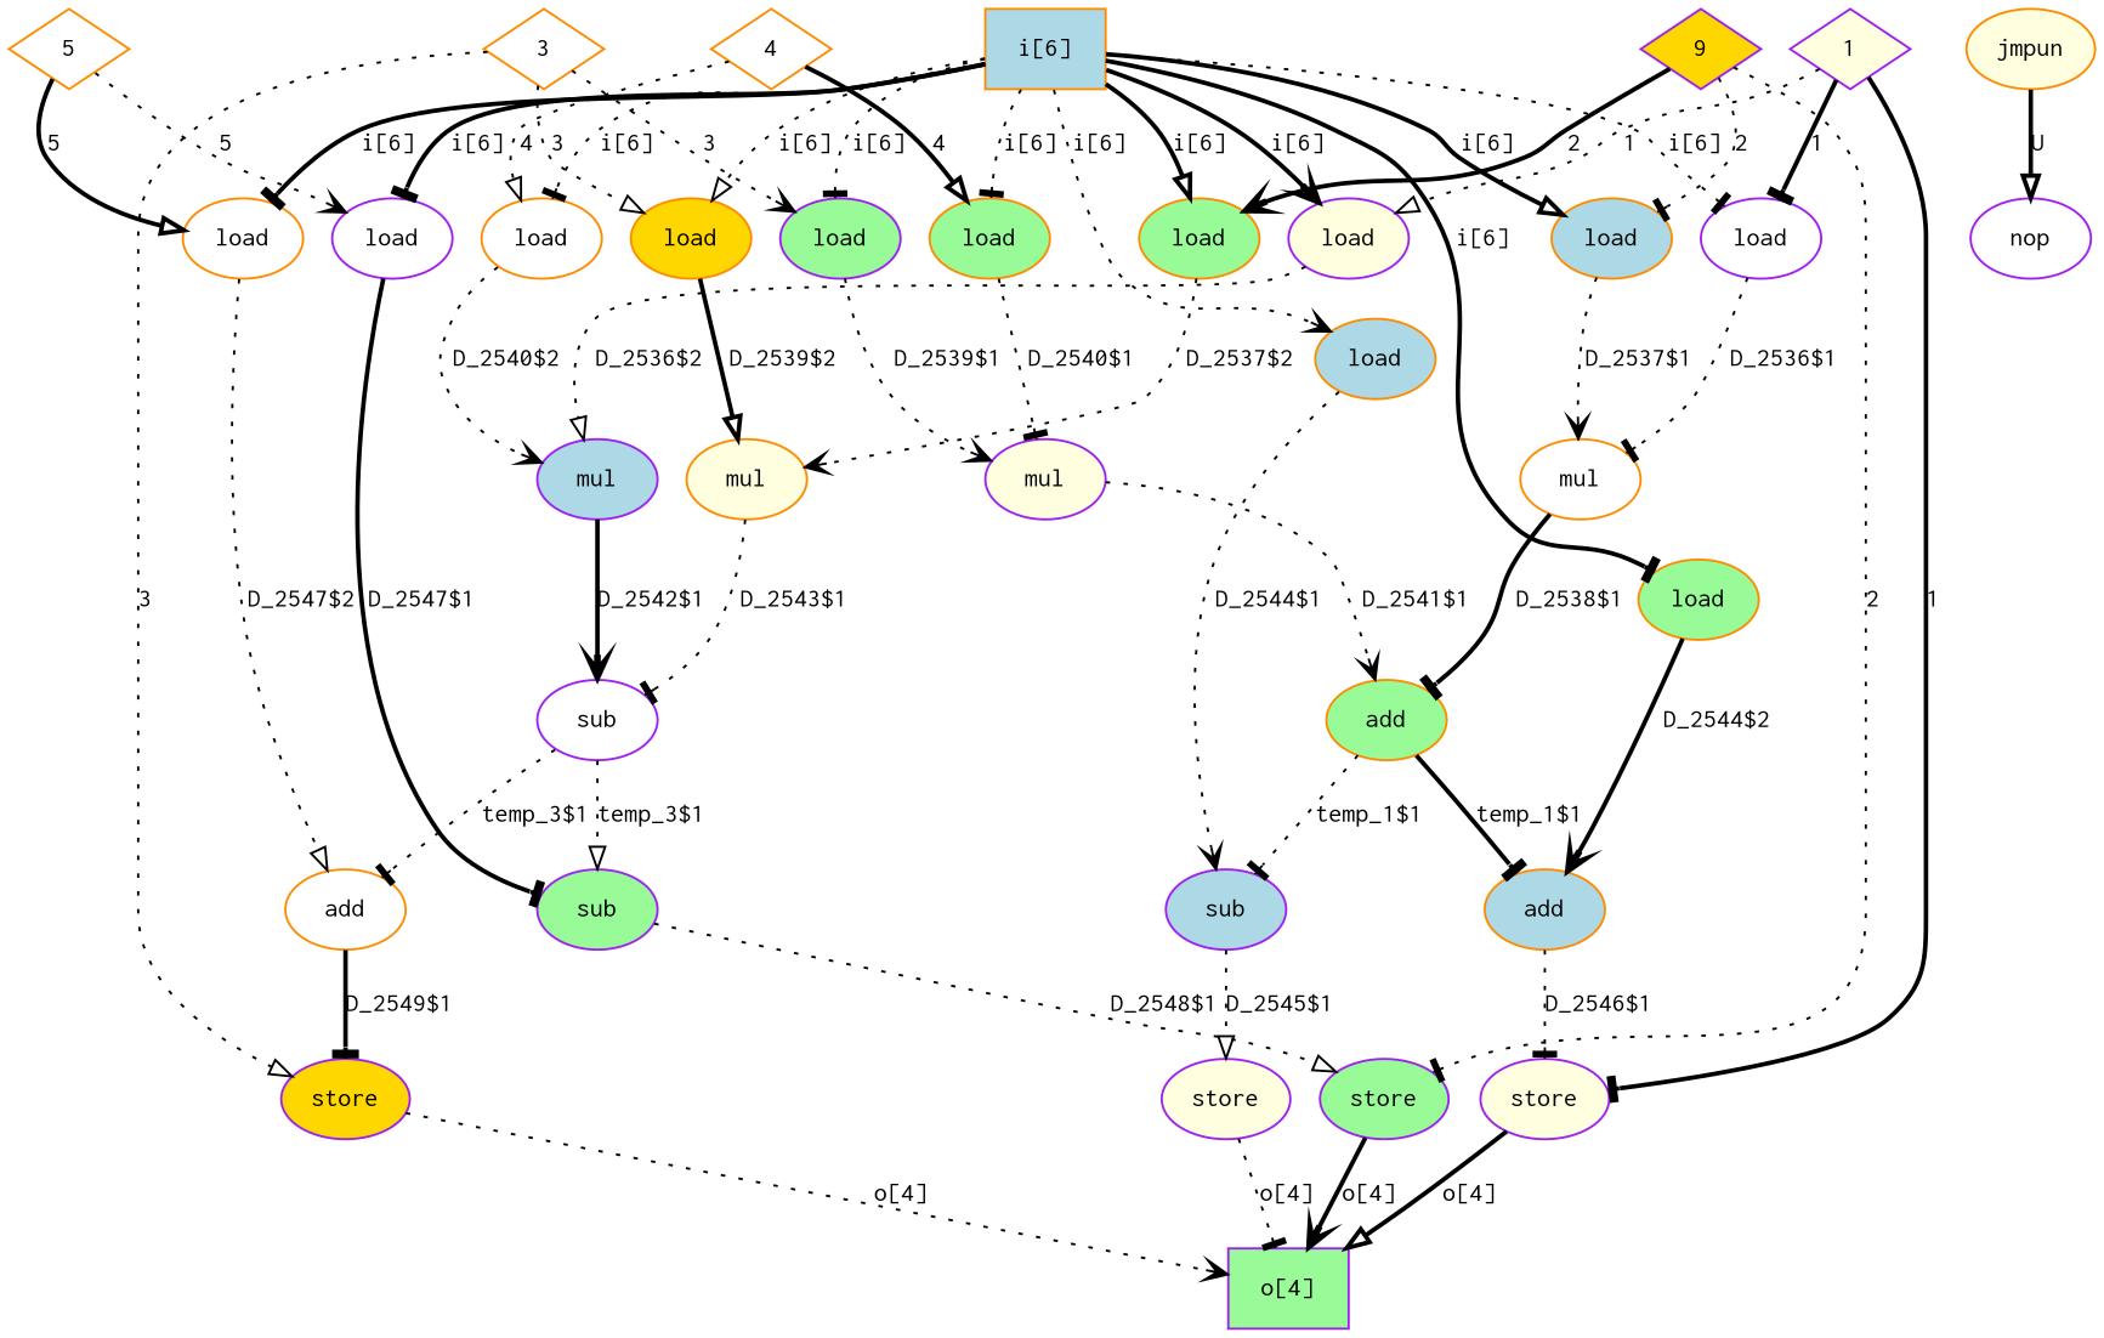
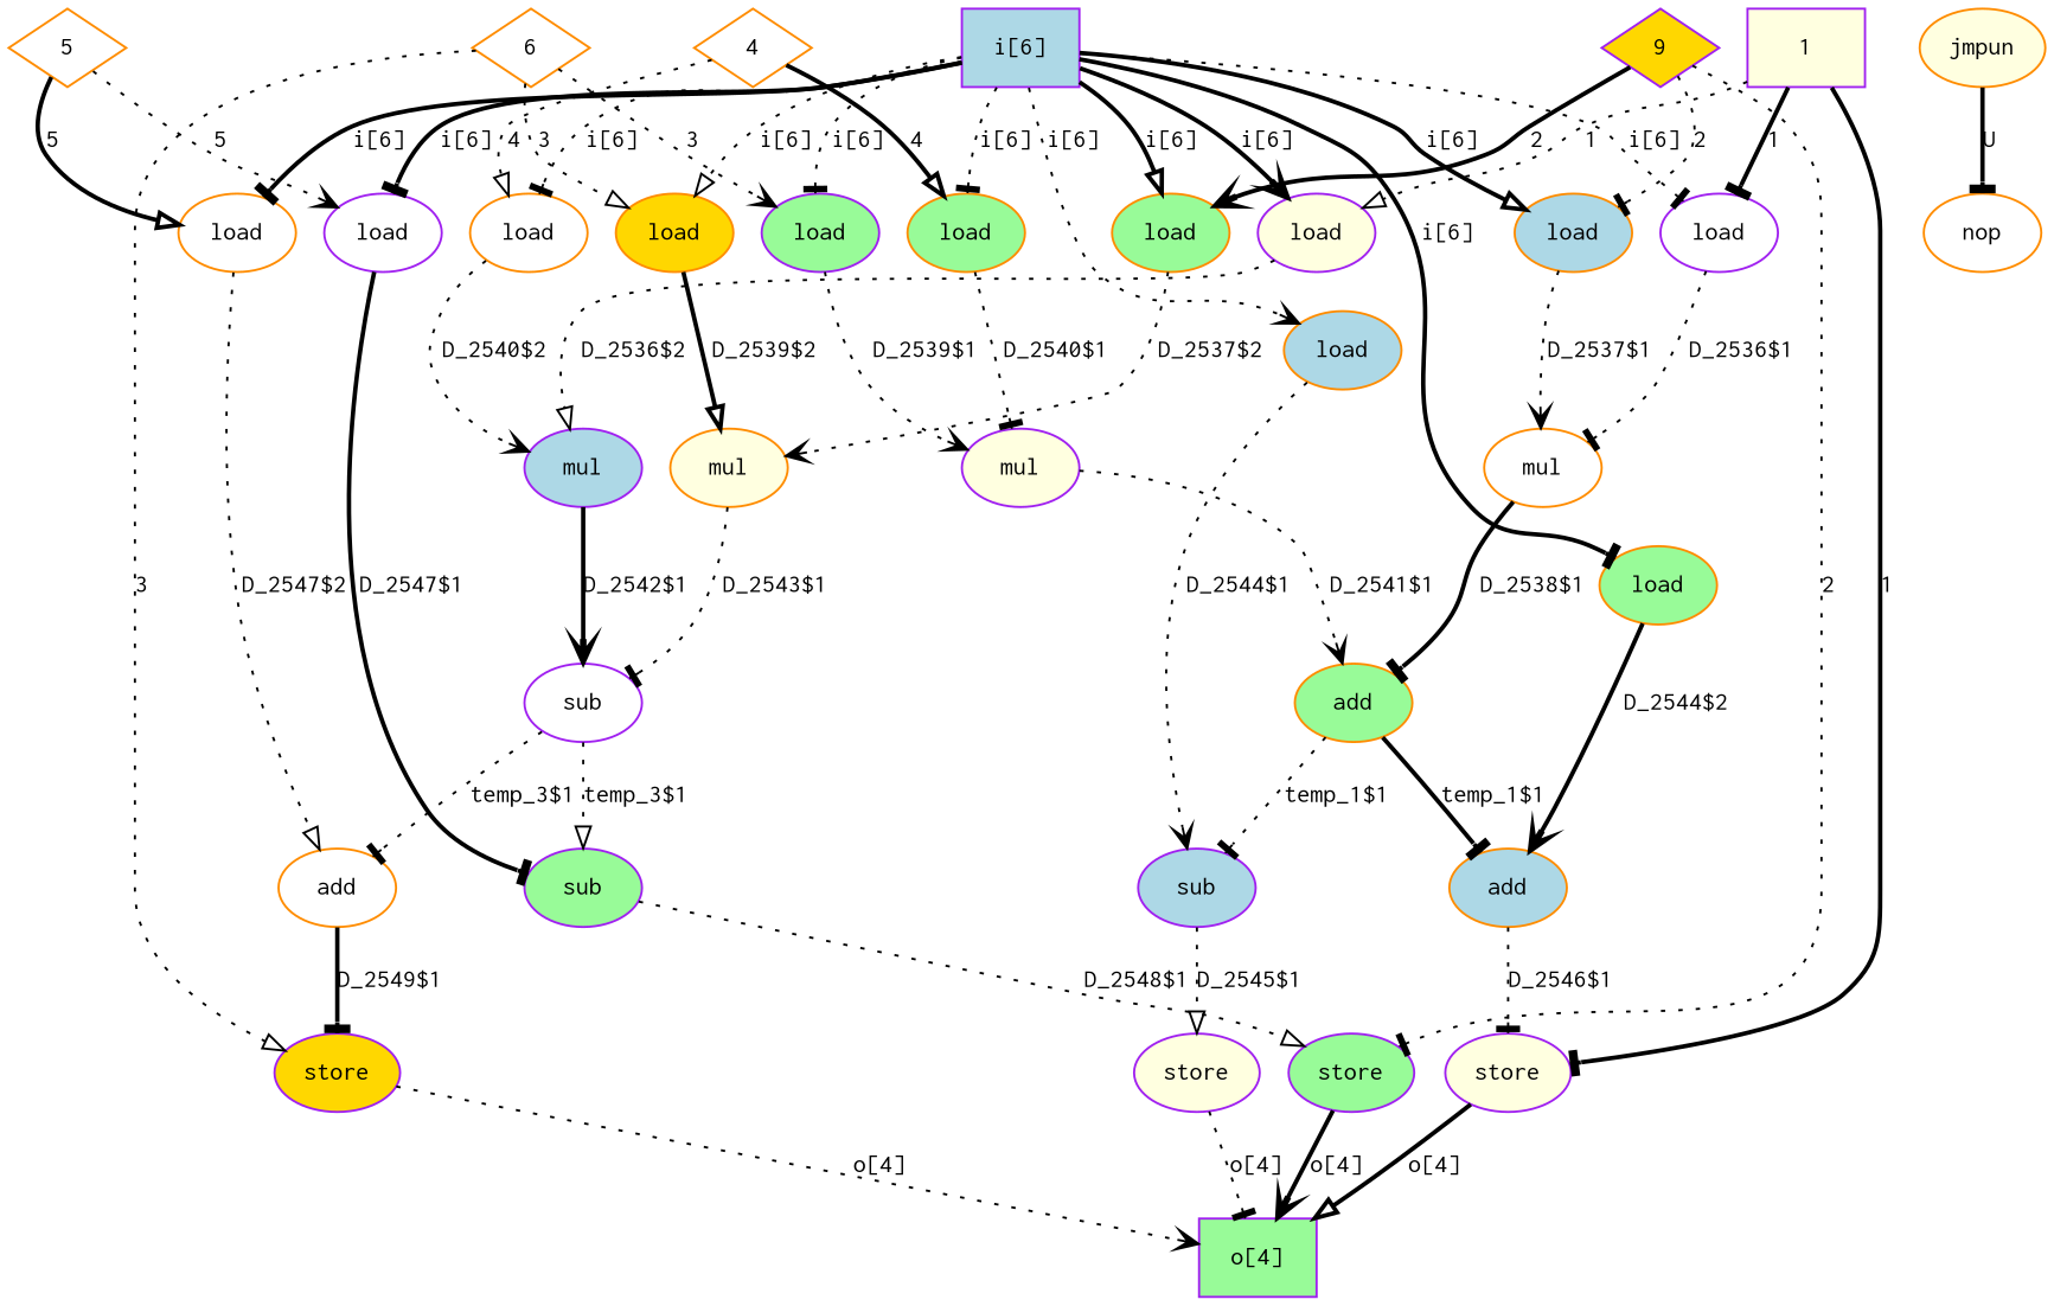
  digraph {
    nodesep=0.175
    rankdir=TB
    node [argix=-1 color=darkorange dataspec=na fillcolor=white fontname=Courier fontsize=12 ntype=operation shape=ellipse style=filled]
    edge [argix=-1 arrowhead=tee dataspec=s32 etype=D fontname=Courier fontsize=12 order=1 style=dotted vtype=localvar]
    n1 [fillcolor=lightblue label=add]
    n2 [color=purple fillcolor=lightyellow label=store]
    n3 [color=purple dataspec=s32 fillcolor=palegreen label="o[4]" ntype=hwelem shape=box]
    n4 [label=add]
    n5 [color=purple fillcolor=gold label=store]
    n6 [fillcolor=palegreen label=add]
    n7 [color=purple fillcolor=lightblue label=sub]
    n8 [color=purple fillcolor=lightyellow label=store]
    n9 [fillcolor=lightblue label=load]
    n10 [fillcolor=palegreen label=load]
-   n11 [color=purple dataspec=s32 fillcolor=lightyellow label=1 ntype=constant shape=diamond]
+   n11 [color=purple dataspec=s32 fillcolor=lightyellow label=1 ntype=constant shape=box]
    n12 [color=purple label=load]
    n13 [color=purple fillcolor=lightyellow label=load]
    n14 [label=mul]
    n15 [color=purple fillcolor=lightblue label=mul]
    n16 [color=purple dataspec=s32 fillcolor=gold label=9 ntype=constant shape=diamond]
    n17 [fillcolor=lightblue label=load]
    n18 [fillcolor=palegreen label=load]
    n19 [color=purple fillcolor=palegreen label=store]
    n20 [fillcolor=lightyellow label=mul]
-   n21 [dataspec=s32 label=3 ntype=constant shape=diamond]
+   n21 [dataspec=s32 label=6 ntype=constant shape=diamond]
    n22 [fillcolor=gold label=load]
    n23 [color=purple fillcolor=palegreen label=load]
    n24 [color=purple fillcolor=lightyellow label=mul]
    n25 [dataspec=s32 label=4 ntype=constant shape=diamond]
    n26 [fillcolor=palegreen label=load]
    n27 [label=load]
    n28 [dataspec=s32 label=5 ntype=constant shape=diamond]
    n29 [color=purple label=load]
    n30 [label=load]
    n31 [color=purple fillcolor=palegreen label=sub]
-   n32 [dataspec=s32 fillcolor=lightblue label="i[6]" ntype=hwelem shape=box]
+   n32 [color=purple dataspec=s32 fillcolor=lightblue label="i[6]" ntype=hwelem shape=box]
    n33 [fillcolor=lightyellow label=jmpun]
-   n34 [color=purple label=nop]
+   n34 [label=nop]
    n35 [color=purple label=sub]
    n1 -> n2 [label="D_2546$1"]
    n2 -> n3 [arrowhead=onormal label="o[4]" style=bold]
    n4 -> n5 [label="D_2549$1" style=bold]
    n5 -> n3 [arrowhead=vee label="o[4]"]
    n6 -> n1 [label="temp_1$1" order=2 style=bold]
    n6 -> n7 [label="temp_1$1" order=2]
    n7 -> n8 [arrowhead=onormal label="D_2545$1"]
    n8 -> n3 [label="o[4]"]
    n9 -> n7 [arrowhead=vee label="D_2544$1"]
    n10 -> n1 [arrowhead=vee label="D_2544$2" style=bold]
    n11 -> n2 [label=1 order=2 style=bold vtype=globalvar]
    n11 -> n12 [label=1 order=2 style=bold vtype=globalvar]
    n11 -> n13 [arrowhead=onormal label=1 order=2 vtype=globalvar]
    n12 -> n14 [label="D_2536$1"]
    n13 -> n15 [arrowhead=onormal label="D_2536$2"]
    n14 -> n6 [label="D_2538$1" style=bold]
    n15 -> n35 [arrowhead=vee label="D_2542$1" style=bold]
    n16 -> n17 [label=2 order=2 vtype=globalvar]
    n16 -> n18 [arrowhead=vee label=2 order=2 style=bold vtype=globalvar]
    n16 -> n19 [label=2 order=2 vtype=globalvar]
    n17 -> n14 [arrowhead=vee label="D_2537$1" order=2]
    n18 -> n20 [arrowhead=vee label="D_2537$2" order=2]
    n19 -> n3 [arrowhead=vee label="o[4]" style=bold]
    n20 -> n35 [label="D_2543$1" order=2]
    n21 -> n5 [arrowhead=onormal label=3 order=2 vtype=globalvar]
    n21 -> n22 [arrowhead=onormal label=3 order=2 vtype=globalvar]
    n21 -> n23 [arrowhead=vee label=3 order=2 vtype=globalvar]
    n22 -> n20 [arrowhead=onormal label="D_2539$2" style=bold]
    n23 -> n24 [arrowhead=vee label="D_2539$1"]
    n24 -> n6 [arrowhead=vee label="D_2541$1" order=2]
    n25 -> n26 [arrowhead=onormal label=4 order=2 style=bold vtype=globalvar]
    n25 -> n27 [arrowhead=onormal label=4 order=2 vtype=globalvar]
    n26 -> n24 [label="D_2540$1" order=2]
    n27 -> n15 [arrowhead=vee label="D_2540$2" order=2]
    n28 -> n29 [arrowhead=vee label=5 order=2 vtype=globalvar]
    n28 -> n30 [arrowhead=onormal label=5 order=2 style=bold vtype=globalvar]
    n29 -> n31 [label="D_2547$1" style=bold]
    n30 -> n4 [arrowhead=onormal label="D_2547$2"]
    n31 -> n19 [arrowhead=onormal label="D_2548$1"]
    n32 -> n9 [arrowhead=vee label="i[6]"]
    n32 -> n10 [label="i[6]" style=bold]
    n32 -> n12 [label="i[6]"]
    n32 -> n13 [arrowhead=vee label="i[6]" style=bold]
    n32 -> n17 [arrowhead=onormal label="i[6]" style=bold]
    n32 -> n18 [arrowhead=onormal label="i[6]" style=bold]
    n32 -> n22 [arrowhead=onormal label="i[6]"]
    n32 -> n23 [label="i[6]"]
    n32 -> n26 [label="i[6]"]
    n32 -> n27 [label="i[6]"]
    n32 -> n29 [label="i[6]" style=bold]
    n32 -> n30 [label="i[6]" style=bold]
-   n33 -> n34 [arrowhead=onormal dataspec=u1 etype=U label=U style=bold vtype=""]
+   n33 -> n34 [dataspec=u1 etype=U label=U style=bold vtype=""]
    n35 -> n4 [label="temp_3$1" order=2]
    n35 -> n31 [arrowhead=onormal label="temp_3$1" order=2]
  }
